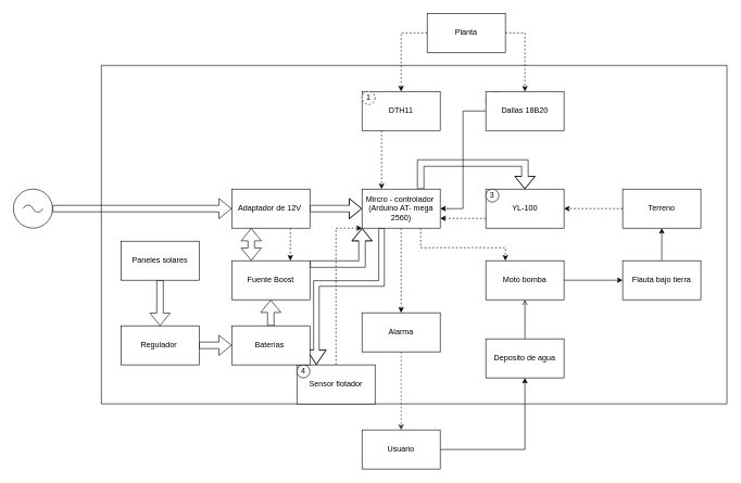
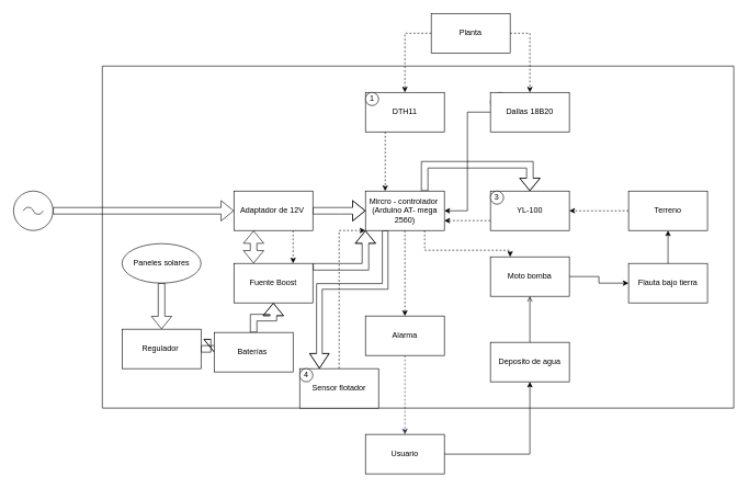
  <mxCell id="0" />
  <mxCell id="1" parent="0" />
  <mxCell id="2" style="edgeStyle=orthogonalEdgeStyle;rounded=0;orthogonalLoop=1;jettySize=auto;html=1;dashed=1;" parent="1" source="6" target="19" edge="1"><mxGeometry relative="1" as="geometry" /></mxCell>
  <mxCell id="3" style="edgeStyle=orthogonalEdgeStyle;rounded=0;orthogonalLoop=1;jettySize=auto;html=1;exitX=0.75;exitY=0;exitDx=0;exitDy=0;entryX=0.5;entryY=0;entryDx=0;entryDy=0;shape=flexArrow;" parent="1" source="6" target="11" edge="1"><mxGeometry relative="1" as="geometry"><Array as="points"><mxPoint x="645" y="250" /><mxPoint x="805" y="250" /></Array></mxGeometry></mxCell>
  <mxCell id="4" style="edgeStyle=orthogonalEdgeStyle;rounded=0;orthogonalLoop=1;jettySize=auto;html=1;exitX=0.75;exitY=1;exitDx=0;exitDy=0;entryX=0.25;entryY=0;entryDx=0;entryDy=0;dashed=1;fillColor=#e51400;strokeColor=#000000;" parent="1" source="6" target="21" edge="1"><mxGeometry relative="1" as="geometry"><Array as="points"><mxPoint x="645" y="380" /><mxPoint x="775" y="380" /></Array></mxGeometry></mxCell>
  <mxCell id="5" style="edgeStyle=orthogonalEdgeStyle;rounded=0;orthogonalLoop=1;jettySize=auto;html=1;exitX=0.25;exitY=1;exitDx=0;exitDy=0;shape=flexArrow;width=8.571;endSize=7.143;" parent="1" source="6" target="42" edge="1"><mxGeometry relative="1" as="geometry"><Array as="points"><mxPoint x="585" y="435" /><mxPoint x="485" y="435" /></Array><mxPoint x="485" y="551" as="targetPoint" /></mxGeometry></mxCell>
  <mxCell id="6" value="Mircro - controlador&amp;nbsp;&lt;br&gt;(Arduino AT- mega 2560)" style="rounded=0;whiteSpace=wrap;html=1;" parent="1" vertex="1"><mxGeometry x="555" y="290" width="120" height="60" as="geometry" /></mxCell>
  <mxCell id="7" style="edgeStyle=orthogonalEdgeStyle;rounded=0;orthogonalLoop=1;jettySize=auto;html=1;exitX=0.25;exitY=1;exitDx=0;exitDy=0;entryX=0.25;entryY=0;entryDx=0;entryDy=0;dashed=1;fillColor=#a0522d;strokeColor=#000000;" parent="1" source="8" target="6" edge="1"><mxGeometry relative="1" as="geometry" /></mxCell>
  <mxCell id="8" value="DTH11" style="rounded=0;whiteSpace=wrap;html=1;" parent="1" vertex="1"><mxGeometry x="555" y="140" width="120" height="60" as="geometry" /></mxCell>
- <mxCell id="9" value="1" style="ellipse;whiteSpace=wrap;html=1;aspect=fixed;dashed=1;" parent="1" vertex="1"><mxGeometry x="555" y="140" width="20" height="20" as="geometry" /></mxCell>
+ <mxCell id="9" value="1" style="ellipse;whiteSpace=wrap;html=1;aspect=fixed;" parent="1" vertex="1"><mxGeometry x="555" y="140" width="20" height="20" as="geometry" /></mxCell>
  <mxCell id="10" style="edgeStyle=orthogonalEdgeStyle;rounded=0;orthogonalLoop=1;jettySize=auto;html=1;exitX=0;exitY=0.75;exitDx=0;exitDy=0;entryX=1;entryY=0.75;entryDx=0;entryDy=0;dashed=1;fillColor=#6a00ff;strokeColor=#000000;" parent="1" source="11" target="6" edge="1"><mxGeometry relative="1" as="geometry" /></mxCell>
  <mxCell id="11" value="YL-100" style="rounded=0;whiteSpace=wrap;html=1;" parent="1" vertex="1"><mxGeometry x="745" y="290" width="120" height="60" as="geometry" /></mxCell>
  <mxCell id="12" value="3" style="ellipse;whiteSpace=wrap;html=1;aspect=fixed;" parent="1" vertex="1"><mxGeometry x="745" y="140" width="30" height="30" as="geometry" /></mxCell>
  <mxCell id="13" style="edgeStyle=orthogonalEdgeStyle;rounded=0;orthogonalLoop=1;jettySize=auto;html=1;shape=flexArrow;" parent="1" source="15" edge="1"><mxGeometry relative="1" as="geometry"><mxPoint x="555" y="320" as="targetPoint" /></mxGeometry></mxCell>
  <mxCell id="14" style="edgeStyle=orthogonalEdgeStyle;rounded=0;orthogonalLoop=1;jettySize=auto;html=1;exitX=0.75;exitY=1;exitDx=0;exitDy=0;entryX=0.75;entryY=0;entryDx=0;entryDy=0;dashed=1;" parent="1" source="15" target="50" edge="1"><mxGeometry relative="1" as="geometry" /></mxCell>
  <mxCell id="15" value="Adaptador de 12V&amp;nbsp;" style="rounded=0;whiteSpace=wrap;html=1;" parent="1" vertex="1"><mxGeometry x="355" y="290" width="120" height="60" as="geometry" /></mxCell>
  <mxCell id="16" style="edgeStyle=orthogonalEdgeStyle;rounded=0;orthogonalLoop=1;jettySize=auto;html=1;entryX=1;entryY=0.5;entryDx=0;entryDy=0;dashed=0;fillColor=#f8cecc;strokeColor=#000000;" parent="1" source="17" target="6" edge="1"><mxGeometry relative="1" as="geometry" /></mxCell>
  <mxCell id="17" value="Dallas 18B20" style="rounded=0;whiteSpace=wrap;html=1;" parent="1" vertex="1"><mxGeometry x="745" y="140" width="120" height="60" as="geometry" /></mxCell>
  <mxCell id="18" style="edgeStyle=orthogonalEdgeStyle;rounded=0;orthogonalLoop=1;jettySize=auto;html=1;dashed=1;entryX=0.5;entryY=0;entryDx=0;entryDy=0;fillColor=#76608a;strokeColor=#432D57;" parent="1" source="19" target="36" edge="1"><mxGeometry relative="1" as="geometry"><mxPoint x="605" y="590" as="targetPoint" /></mxGeometry></mxCell>
  <mxCell id="19" value="Alarma" style="rounded=0;whiteSpace=wrap;html=1;" parent="1" vertex="1"><mxGeometry x="555" y="480" width="120" height="60" as="geometry" /></mxCell>
  <mxCell id="20" style="edgeStyle=orthogonalEdgeStyle;rounded=0;orthogonalLoop=1;jettySize=auto;html=1;entryX=0;entryY=0.5;entryDx=0;entryDy=0;fillColor=#e51400;strokeColor=#000000;" parent="1" source="21" target="25" edge="1"><mxGeometry relative="1" as="geometry" /></mxCell>
- <mxCell id="21" value="Moto bomba" style="rounded=0;whiteSpace=wrap;html=1;" parent="1" vertex="1"><mxGeometry x="745" y="400" width="120" height="60" as="geometry" /></mxCell>
+ <mxCell id="21" value="Moto bomba" style="rounded=0;whiteSpace=wrap;html=1;" parent="1" vertex="1"><mxGeometry x="745" y="390" width="120" height="60" as="geometry" /></mxCell>
  <mxCell id="22" style="edgeStyle=orthogonalEdgeStyle;rounded=0;orthogonalLoop=1;jettySize=auto;html=1;entryX=0.5;entryY=1;entryDx=0;entryDy=0;fillColor=#e51400;strokeColor=#000000;endArrow=open;" parent="1" source="23" target="21" edge="1"><mxGeometry relative="1" as="geometry" /></mxCell>
  <mxCell id="23" value="Deposito de agua" style="rounded=0;whiteSpace=wrap;html=1;" parent="1" vertex="1"><mxGeometry x="745" y="520" width="120" height="60" as="geometry" /></mxCell>
  <mxCell id="24" style="edgeStyle=orthogonalEdgeStyle;rounded=0;orthogonalLoop=1;jettySize=auto;html=1;exitX=0.5;exitY=0;exitDx=0;exitDy=0;entryX=0.5;entryY=1;entryDx=0;entryDy=0;" parent="1" source="25" target="27" edge="1"><mxGeometry relative="1" as="geometry" /></mxCell>
  <mxCell id="25" value="Flauta bajo tierra" style="rounded=0;whiteSpace=wrap;html=1;" parent="1" vertex="1"><mxGeometry x="955" y="400" width="120" height="60" as="geometry" /></mxCell>
  <mxCell id="26" style="edgeStyle=orthogonalEdgeStyle;rounded=0;orthogonalLoop=1;jettySize=auto;html=1;entryX=1;entryY=0.5;entryDx=0;entryDy=0;dashed=1;fillColor=#6a00ff;strokeColor=#000000;" parent="1" source="27" target="11" edge="1"><mxGeometry relative="1" as="geometry" /></mxCell>
  <mxCell id="27" value="Terreno&lt;span style=&quot;color: rgba(0 , 0 , 0 , 0) ; font-family: monospace ; font-size: 0px ; white-space: nowrap&quot;&gt;%3CmxGraphModel%3E%3Croot%3E%3CmxCell%20id%3D%220%22%2F%3E%3CmxCell%20id%3D%221%22%20parent%3D%220%22%2F%3E%3CmxCell%20id%3D%222%22%20value%3D%22DTH11%22%20style%3D%22rounded%3D0%3BwhiteSpace%3Dwrap%3Bhtml%3D1%3B%22%20vertex%3D%221%22%20parent%3D%221%22%3E%3CmxGeometry%20x%3D%22320%22%20y%3D%2280%22%20width%3D%22120%22%20height%3D%2260%22%20as%3D%22geometry%22%2F%3E%3C%2FmxCell%3E%3CmxCell%20id%3D%223%22%20value%3D%221%22%20style%3D%22ellipse%3BwhiteSpace%3Dwrap%3Bhtml%3D1%3Baspect%3Dfixed%3B%22%20vertex%3D%221%22%20parent%3D%221%22%3E%3CmxGeometry%20x%3D%22320%22%20y%3D%2280%22%20width%3D%2230%22%20height%3D%2230%22%20as%3D%22geometry%22%2F%3E%3C%2FmxCell%3E%3C%2Froot%3E%3C%2FmxGraphModel%3E&lt;/span&gt;" style="rounded=0;whiteSpace=wrap;html=1;" parent="1" vertex="1"><mxGeometry x="955" y="290" width="120" height="60" as="geometry" /></mxCell>
  <mxCell id="28" style="edgeStyle=orthogonalEdgeStyle;rounded=0;orthogonalLoop=1;jettySize=auto;html=1;entryX=0.5;entryY=0;entryDx=0;entryDy=0;shape=flexArrow;" parent="1" source="29" target="46" edge="1"><mxGeometry relative="1" as="geometry" /></mxCell>
- <mxCell id="29" value="Paneles solares" style="rounded=0;whiteSpace=wrap;html=1;" parent="1" vertex="1"><mxGeometry x="185" y="370" width="120" height="60" as="geometry" /></mxCell>
+ <mxCell id="29" value="Paneles solares" style="ellipse;whiteSpace=wrap;html=1;" parent="1" vertex="1"><mxGeometry x="185" y="370" width="120" height="60" as="geometry" /></mxCell>
  <mxCell id="30" style="edgeStyle=orthogonalEdgeStyle;rounded=0;orthogonalLoop=1;jettySize=auto;html=1;entryX=0;entryY=0.5;entryDx=0;entryDy=0;shape=flexArrow;" parent="1" source="31" target="15" edge="1"><mxGeometry relative="1" as="geometry" /></mxCell>
  <mxCell id="31" value="" style="pointerEvents=1;verticalLabelPosition=bottom;shadow=0;dashed=0;align=center;html=1;verticalAlign=top;shape=mxgraph.electrical.signal_sources.ac_source;" parent="1" vertex="1"><mxGeometry x="20" y="290" width="60" height="60" as="geometry" /></mxCell>
  <mxCell id="32" style="edgeStyle=orthogonalEdgeStyle;rounded=0;orthogonalLoop=1;jettySize=auto;html=1;entryX=0.5;entryY=0;entryDx=0;entryDy=0;dashed=1;exitX=1;exitY=0.5;exitDx=0;exitDy=0;fillColor=#f8cecc;strokeColor=#000000;" parent="1" source="34" target="17" edge="1"><mxGeometry relative="1" as="geometry"><Array as="points"><mxPoint x="805" y="50" /></Array></mxGeometry></mxCell>
  <mxCell id="33" style="edgeStyle=orthogonalEdgeStyle;rounded=0;orthogonalLoop=1;jettySize=auto;html=1;entryX=0.5;entryY=0;entryDx=0;entryDy=0;dashed=1;exitX=0;exitY=0.5;exitDx=0;exitDy=0;fillColor=#a0522d;strokeColor=#000000;" parent="1" source="34" target="8" edge="1"><mxGeometry relative="1" as="geometry" /></mxCell>
  <mxCell id="34" value="Planta" style="rounded=0;whiteSpace=wrap;html=1;" parent="1" vertex="1"><mxGeometry x="655" y="20" width="120" height="60" as="geometry" /></mxCell>
  <mxCell id="35" style="edgeStyle=orthogonalEdgeStyle;rounded=0;orthogonalLoop=1;jettySize=auto;html=1;entryX=0.5;entryY=1;entryDx=0;entryDy=0;fillColor=#e51400;strokeColor=#000000;" parent="1" source="36" target="23" edge="1"><mxGeometry relative="1" as="geometry" /></mxCell>
  <mxCell id="36" value="Usuario" style="rounded=0;whiteSpace=wrap;html=1;" parent="1" vertex="1"><mxGeometry x="555" y="660" width="120" height="60" as="geometry" /></mxCell>
  <mxCell id="37" value="" style="endArrow=none;html=1;" parent="1" edge="1"><mxGeometry width="50" height="50" relative="1" as="geometry"><mxPoint x="155" y="620" as="sourcePoint" /><mxPoint x="155" y="100" as="targetPoint" /></mxGeometry></mxCell>
  <mxCell id="38" value="" style="endArrow=none;html=1;strokeColor=#000000;" parent="1" edge="1"><mxGeometry width="50" height="50" relative="1" as="geometry"><mxPoint x="155" y="100" as="sourcePoint" /><mxPoint x="1115" y="100" as="targetPoint" /></mxGeometry></mxCell>
  <mxCell id="39" value="" style="endArrow=none;html=1;" parent="1" edge="1"><mxGeometry width="50" height="50" relative="1" as="geometry"><mxPoint x="1115" y="620" as="sourcePoint" /><mxPoint x="1115" y="100" as="targetPoint" /></mxGeometry></mxCell>
  <mxCell id="40" value="" style="endArrow=none;html=1;" parent="1" edge="1"><mxGeometry width="50" height="50" relative="1" as="geometry"><mxPoint x="155" y="620" as="sourcePoint" /><mxPoint x="1115" y="620" as="targetPoint" /></mxGeometry></mxCell>
  <mxCell id="41" style="edgeStyle=orthogonalEdgeStyle;rounded=0;orthogonalLoop=1;jettySize=auto;html=1;entryX=0;entryY=1;entryDx=0;entryDy=0;dashed=1;" parent="1" source="42" target="6" edge="1"><mxGeometry relative="1" as="geometry"><Array as="points"><mxPoint x="515" y="551" /><mxPoint x="515" y="351" /></Array></mxGeometry></mxCell>
  <mxCell id="42" value="Sensor flotador" style="rounded=0;whiteSpace=wrap;html=1;" parent="1" vertex="1"><mxGeometry x="455" y="560" width="120" height="60" as="geometry" /></mxCell>
  <mxCell id="43" value="3" style="ellipse;whiteSpace=wrap;html=1;aspect=fixed;" parent="1" vertex="1"><mxGeometry x="745" y="290" width="20" height="20" as="geometry" /></mxCell>
  <mxCell id="44" value="4" style="ellipse;whiteSpace=wrap;html=1;aspect=fixed;" parent="1" vertex="1"><mxGeometry x="455" y="560" width="20" height="20" as="geometry" /></mxCell>
  <mxCell id="45" style="edgeStyle=orthogonalEdgeStyle;shape=flexArrow;rounded=0;orthogonalLoop=1;jettySize=auto;html=1;exitX=1;exitY=0.5;exitDx=0;exitDy=0;entryX=0;entryY=0.5;entryDx=0;entryDy=0;" parent="1" source="46" target="48" edge="1"><mxGeometry relative="1" as="geometry" /></mxCell>
  <mxCell id="46" value="Regulador&amp;nbsp;" style="rounded=0;whiteSpace=wrap;html=1;" parent="1" vertex="1"><mxGeometry x="185" y="500" width="120" height="60" as="geometry" /></mxCell>
  <mxCell id="47" style="edgeStyle=orthogonalEdgeStyle;shape=flexArrow;rounded=0;orthogonalLoop=1;jettySize=auto;html=1;exitX=0.5;exitY=0;exitDx=0;exitDy=0;" parent="1" source="48" target="50" edge="1"><mxGeometry relative="1" as="geometry" /></mxCell>
- <mxCell id="48" value="Baterías&amp;nbsp;" style="rounded=0;whiteSpace=wrap;html=1;" parent="1" vertex="1"><mxGeometry x="355" y="500" width="120" height="60" as="geometry" /></mxCell>
+ <mxCell id="48" value="Baterías&amp;nbsp;" style="rounded=0;whiteSpace=wrap;html=1;" parent="1" vertex="1"><mxGeometry x="325" y="505" width="120" height="60" as="geometry" /></mxCell>
  <mxCell id="49" style="edgeStyle=orthogonalEdgeStyle;shape=flexArrow;rounded=0;orthogonalLoop=1;jettySize=auto;html=1;entryX=0;entryY=1;entryDx=0;entryDy=0;strokeWidth=1;exitX=1.002;exitY=0.087;exitDx=0;exitDy=0;exitPerimeter=0;" parent="1" source="50" target="6" edge="1"><mxGeometry relative="1" as="geometry" /></mxCell>
  <mxCell id="50" value="Fuente Boost" style="rounded=0;whiteSpace=wrap;html=1;" parent="1" vertex="1"><mxGeometry x="355" y="400" width="120" height="60" as="geometry" /></mxCell>
  <mxCell id="51" value="" style="shape=flexArrow;endArrow=classic;startArrow=classic;html=1;strokeWidth=1;entryX=0.25;entryY=1;entryDx=0;entryDy=0;exitX=0.25;exitY=0;exitDx=0;exitDy=0;" parent="1" source="50" target="15" edge="1"><mxGeometry width="50" height="50" relative="1" as="geometry"><mxPoint x="365" y="400" as="sourcePoint" /><mxPoint x="415" y="350" as="targetPoint" /></mxGeometry></mxCell>
